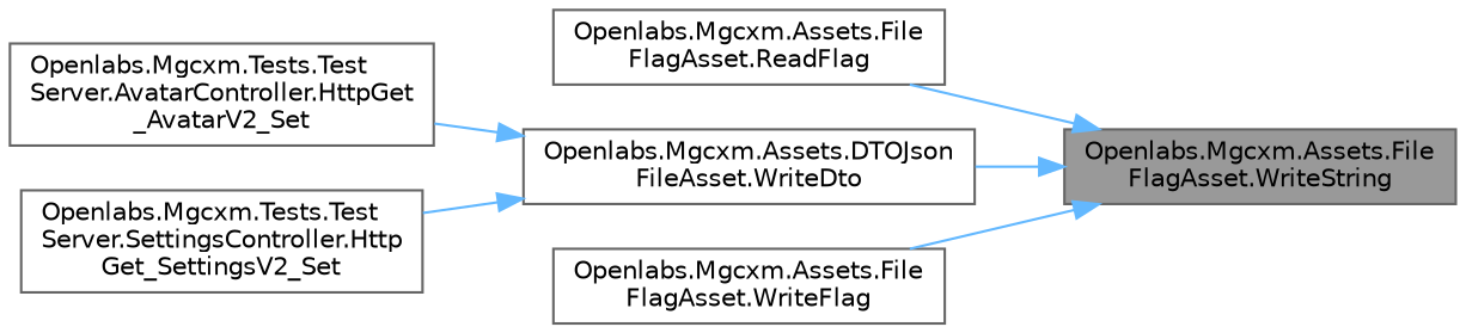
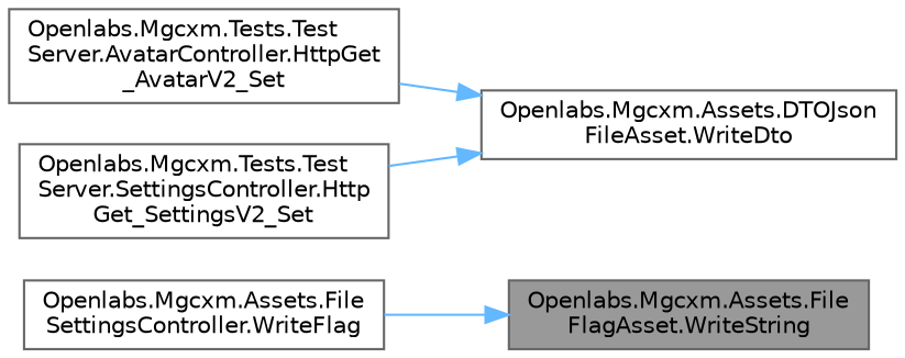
  digraph {
    rankdir=RL
    node [color=grey40 fillcolor=white fontname=Helvetica fontsize=10 shape=box style=filled]
    edge [color=steelblue1 dir=back fontname=Helvetica fontsize=10 labelfontname=Helvetica labelfontsize=10 style=solid]
    n1 [color=gray40 fillcolor=grey60 fontcolor=black height=0.2 label="Openlabs.Mgcxm.Assets.File\lFlagAsset.WriteString" width=0.4]
-   n2 [height=0.2 label="Openlabs.Mgcxm.Assets.File\lFlagAsset.ReadFlag" width=0.4]
    n3 [height=0.2 label="Openlabs.Mgcxm.Assets.DTOJson\lFileAsset.WriteDto" width=0.4]
-   n4 [height=0.2 label="Openlabs.Mgcxm.Assets.File\lFlagAsset.WriteFlag" width=0.4]
+   n4 [height=0.2 label="Openlabs.Mgcxm.Assets.File\lSettingsController.WriteFlag" width=0.4]
    n5 [height=0.2 label="Openlabs.Mgcxm.Tests.Test\lServer.AvatarController.HttpGet\l_AvatarV2_Set" width=0.4]
    n6 [height=0.2 label="Openlabs.Mgcxm.Tests.Test\lServer.SettingsController.Http\lGet_SettingsV2_Set" width=0.4]
-   n1 -> n2
-   n1 -> n3
    n1 -> n4
    n3 -> n5
    n3 -> n6
  }
